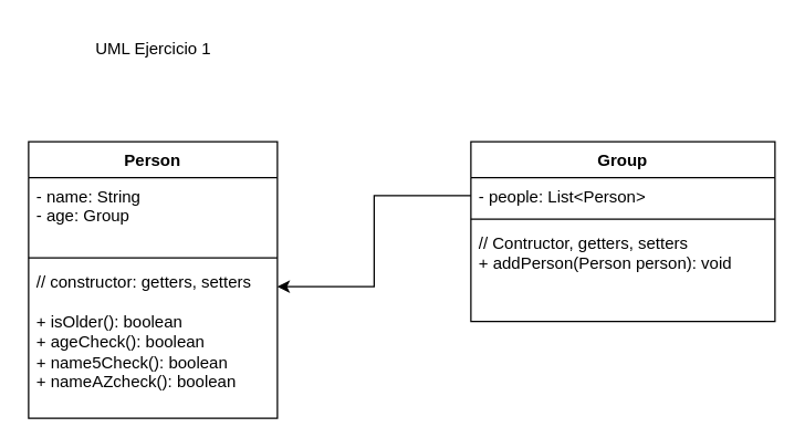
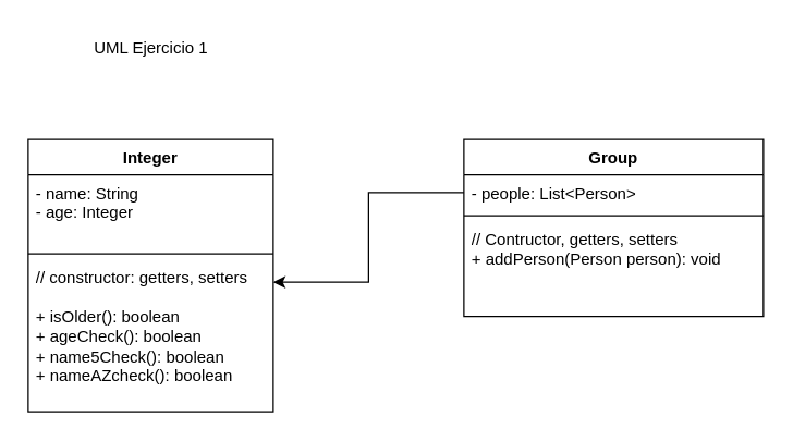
  <mxCell id="0" />
  <mxCell id="1" parent="0" />
- <mxCell id="2" value="Person" style="swimlane;fontStyle=1;align=center;verticalAlign=top;childLayout=stackLayout;horizontal=1;startSize=26;horizontalStack=0;resizeParent=1;resizeParentMax=0;resizeLast=0;collapsible=1;marginBottom=0;whiteSpace=wrap;html=1;" vertex="1" parent="1"><mxGeometry x="20" y="102" width="180" height="200" as="geometry" /></mxCell>
- <mxCell id="3" value="- name: String&lt;span style=&quot;background-color: initial;&quot;&gt;&amp;nbsp;&amp;nbsp;&lt;/span&gt;&lt;div&gt;&lt;div&gt;- age: Group&lt;/div&gt;&lt;/div&gt;" style="text;strokeColor=none;fillColor=none;align=left;verticalAlign=top;spacingLeft=4;spacingRight=4;overflow=hidden;rotatable=0;points=[[0,0.5],[1,0.5]];portConstraint=eastwest;whiteSpace=wrap;html=1;" vertex="1" parent="2"><mxGeometry y="26" width="180" height="54" as="geometry" /></mxCell>
+ <mxCell id="2" value="Integer" style="swimlane;fontStyle=1;align=center;verticalAlign=top;childLayout=stackLayout;horizontal=1;startSize=26;horizontalStack=0;resizeParent=1;resizeParentMax=0;resizeLast=0;collapsible=1;marginBottom=0;whiteSpace=wrap;html=1;" vertex="1" parent="1"><mxGeometry x="20" y="102" width="180" height="200" as="geometry" /></mxCell>
+ <mxCell id="3" value="- name: String&lt;span style=&quot;background-color: initial;&quot;&gt;&amp;nbsp;&amp;nbsp;&lt;/span&gt;&lt;div&gt;&lt;div&gt;- age: Integer&lt;/div&gt;&lt;/div&gt;" style="text;strokeColor=none;fillColor=none;align=left;verticalAlign=top;spacingLeft=4;spacingRight=4;overflow=hidden;rotatable=0;points=[[0,0.5],[1,0.5]];portConstraint=eastwest;whiteSpace=wrap;html=1;" vertex="1" parent="2"><mxGeometry y="26" width="180" height="54" as="geometry" /></mxCell>
  <mxCell id="4" value="" style="line;strokeWidth=1;fillColor=none;align=left;verticalAlign=middle;spacingTop=-1;spacingLeft=3;spacingRight=3;rotatable=0;labelPosition=right;points=[];portConstraint=eastwest;strokeColor=inherit;" vertex="1" parent="2"><mxGeometry y="80" width="180" height="8" as="geometry" /></mxCell>
  <mxCell id="5" value="&lt;div&gt;// constructor: getters, setters&amp;nbsp;&lt;/div&gt;&lt;div&gt;&lt;br&gt;&lt;/div&gt;+ isOlder(): boolean&lt;div&gt;+ ageCheck(): boolean&lt;/div&gt;&lt;div&gt;+ name5Check(): boolean&lt;/div&gt;&lt;div&gt;+ nameAZcheck(): boolean&lt;/div&gt;" style="text;strokeColor=none;fillColor=none;align=left;verticalAlign=top;spacingLeft=4;spacingRight=4;overflow=hidden;rotatable=0;points=[[0,0.5],[1,0.5]];portConstraint=eastwest;whiteSpace=wrap;html=1;" vertex="1" parent="2"><mxGeometry y="88" width="180" height="112" as="geometry" /></mxCell>
  <mxCell id="6" value="Group" style="swimlane;fontStyle=1;align=center;verticalAlign=top;childLayout=stackLayout;horizontal=1;startSize=26;horizontalStack=0;resizeParent=1;resizeParentMax=0;resizeLast=0;collapsible=1;marginBottom=0;whiteSpace=wrap;html=1;" vertex="1" parent="1"><mxGeometry x="340" y="102" width="220" height="130" as="geometry" /></mxCell>
  <mxCell id="7" value="- people: List&amp;lt;Person&amp;gt;" style="text;strokeColor=none;fillColor=none;align=left;verticalAlign=top;spacingLeft=4;spacingRight=4;overflow=hidden;rotatable=0;points=[[0,0.5],[1,0.5]];portConstraint=eastwest;whiteSpace=wrap;html=1;" vertex="1" parent="6"><mxGeometry y="26" width="220" height="26" as="geometry" /></mxCell>
  <mxCell id="8" value="" style="line;strokeWidth=1;fillColor=none;align=left;verticalAlign=middle;spacingTop=-1;spacingLeft=3;spacingRight=3;rotatable=0;labelPosition=right;points=[];portConstraint=eastwest;strokeColor=inherit;" vertex="1" parent="6"><mxGeometry y="52" width="220" height="8" as="geometry" /></mxCell>
  <mxCell id="9" value="// Contructor, getters, setters&lt;div&gt;+ addPerson(Person person): void&lt;/div&gt;&lt;div&gt;&lt;br&gt;&lt;/div&gt;" style="text;strokeColor=none;fillColor=none;align=left;verticalAlign=top;spacingLeft=4;spacingRight=4;overflow=hidden;rotatable=0;points=[[0,0.5],[1,0.5]];portConstraint=eastwest;whiteSpace=wrap;html=1;" vertex="1" parent="6"><mxGeometry y="60" width="220" height="70" as="geometry" /></mxCell>
  <mxCell id="10" style="edgeStyle=orthogonalEdgeStyle;rounded=0;orthogonalLoop=1;jettySize=auto;html=1;entryX=1;entryY=0.15;entryDx=0;entryDy=0;entryPerimeter=0;" edge="1" parent="1" source="7" target="5"><mxGeometry relative="1" as="geometry" /></mxCell>
  <mxCell id="11" value="UML Ejercicio 1" style="text;html=1;align=center;verticalAlign=middle;resizable=0;points=[];autosize=1;strokeColor=none;fillColor=none;" vertex="1" parent="1"><mxGeometry x="55" y="20" width="110" height="30" as="geometry" /></mxCell>
